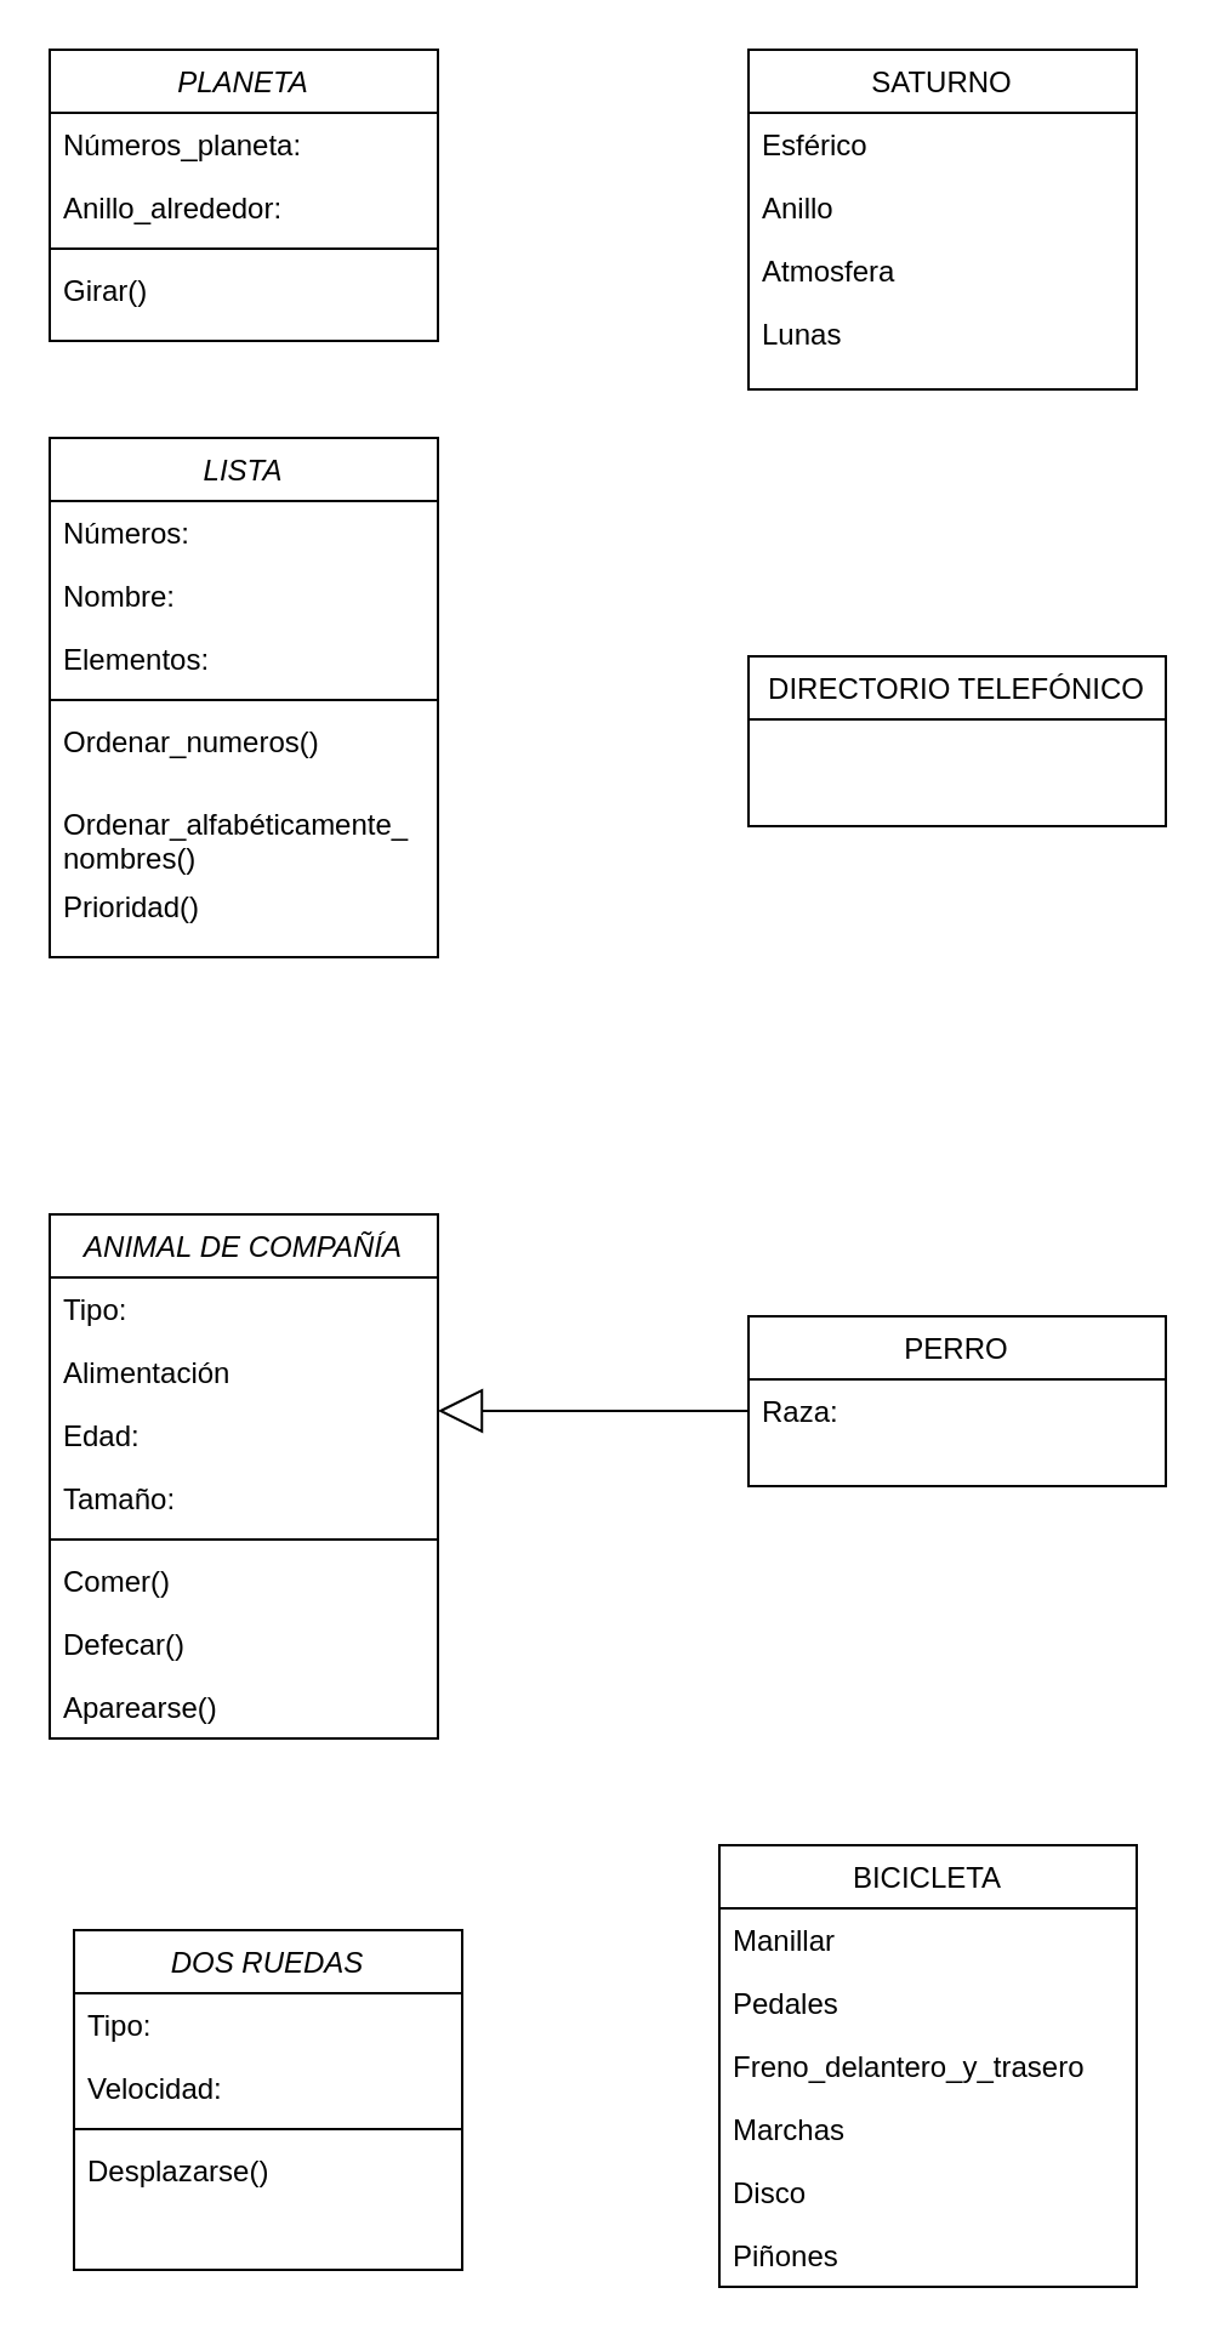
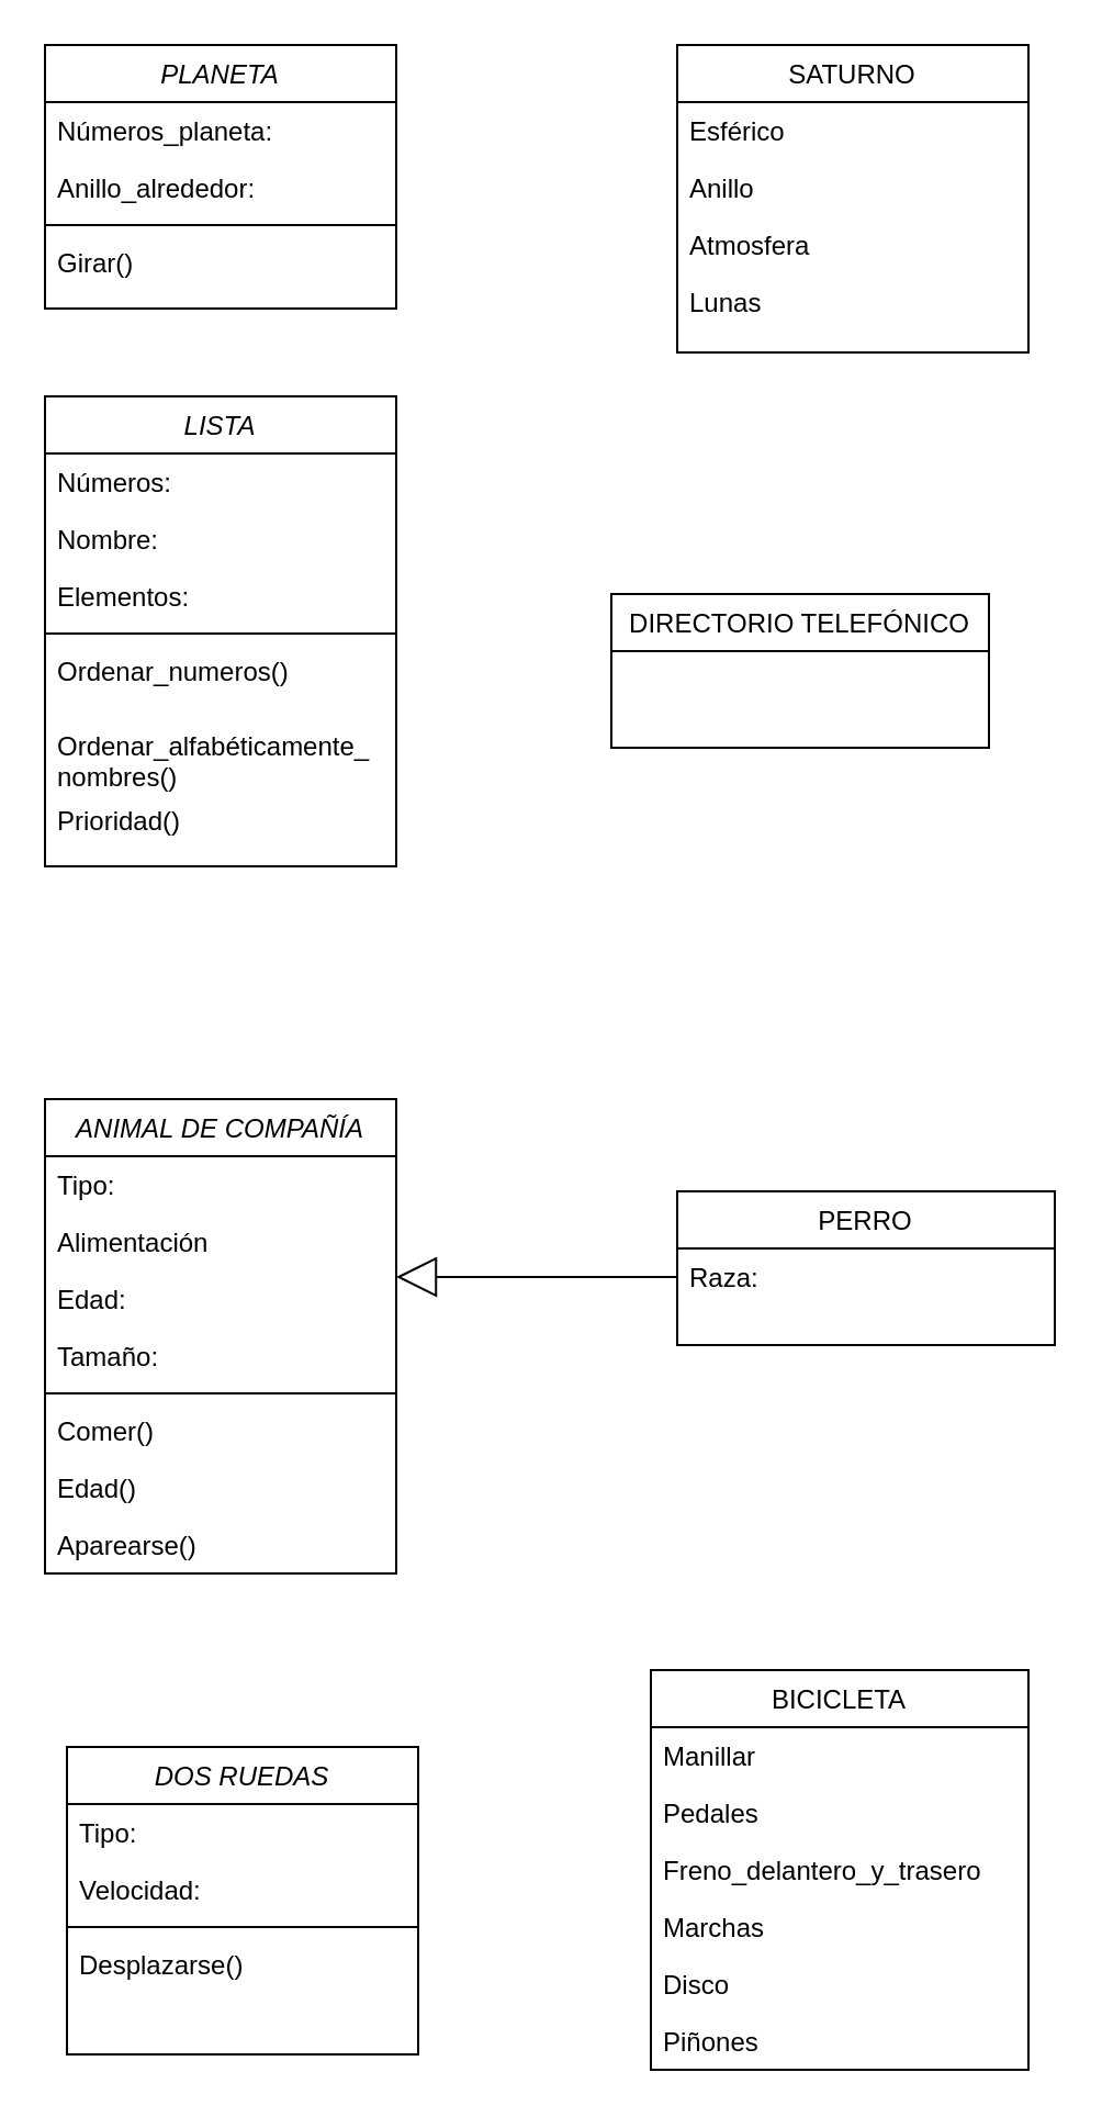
  <mxCell id="0" />
  <mxCell id="1" parent="0" />
  <mxCell id="2" value="PLANETA" style="swimlane;fontStyle=2;align=center;verticalAlign=top;childLayout=stackLayout;horizontal=1;startSize=26;horizontalStack=0;resizeParent=1;resizeLast=0;collapsible=1;marginBottom=0;rounded=0;shadow=0;strokeWidth=1;" parent="1" vertex="1"><mxGeometry x="20" y="20" width="160" height="120" as="geometry"><mxRectangle x="230" y="140" width="160" height="26" as="alternateBounds" /></mxGeometry></mxCell>
  <mxCell id="3" value="Números_planeta:" style="text;align=left;verticalAlign=top;spacingLeft=4;spacingRight=4;overflow=hidden;rotatable=0;points=[[0,0.5],[1,0.5]];portConstraint=eastwest;" parent="2" vertex="1"><mxGeometry y="26" width="160" height="26" as="geometry" /></mxCell>
  <mxCell id="4" value="Anillo_alrededor:" style="text;align=left;verticalAlign=top;spacingLeft=4;spacingRight=4;overflow=hidden;rotatable=0;points=[[0,0.5],[1,0.5]];portConstraint=eastwest;rounded=0;shadow=0;html=0;" parent="2" vertex="1"><mxGeometry y="52" width="160" height="26" as="geometry" /></mxCell>
  <mxCell id="5" value="" style="line;html=1;strokeWidth=1;align=left;verticalAlign=middle;spacingTop=-1;spacingLeft=3;spacingRight=3;rotatable=0;labelPosition=right;points=[];portConstraint=eastwest;" parent="2" vertex="1"><mxGeometry y="78" width="160" height="8" as="geometry" /></mxCell>
  <mxCell id="6" value="Girar()" style="text;align=left;verticalAlign=top;spacingLeft=4;spacingRight=4;overflow=hidden;rotatable=0;points=[[0,0.5],[1,0.5]];portConstraint=eastwest;" parent="2" vertex="1"><mxGeometry y="86" width="160" height="26" as="geometry" /></mxCell>
  <mxCell id="7" value="SATURNO" style="swimlane;fontStyle=0;align=center;verticalAlign=top;childLayout=stackLayout;horizontal=1;startSize=26;horizontalStack=0;resizeParent=1;resizeLast=0;collapsible=1;marginBottom=0;rounded=0;shadow=0;strokeWidth=1;" parent="1" vertex="1"><mxGeometry x="308" y="20" width="160" height="140" as="geometry"><mxRectangle x="550" y="140" width="160" height="26" as="alternateBounds" /></mxGeometry></mxCell>
  <mxCell id="8" value="Esférico" style="text;align=left;verticalAlign=top;spacingLeft=4;spacingRight=4;overflow=hidden;rotatable=0;points=[[0,0.5],[1,0.5]];portConstraint=eastwest;" parent="7" vertex="1"><mxGeometry y="26" width="160" height="26" as="geometry" /></mxCell>
  <mxCell id="9" value="Anillo " style="text;align=left;verticalAlign=top;spacingLeft=4;spacingRight=4;overflow=hidden;rotatable=0;points=[[0,0.5],[1,0.5]];portConstraint=eastwest;rounded=0;shadow=0;html=0;" parent="7" vertex="1"><mxGeometry y="52" width="160" height="26" as="geometry" /></mxCell>
  <mxCell id="10" value="Atmosfera" style="text;align=left;verticalAlign=top;spacingLeft=4;spacingRight=4;overflow=hidden;rotatable=0;points=[[0,0.5],[1,0.5]];portConstraint=eastwest;rounded=0;shadow=0;html=0;" parent="7" vertex="1"><mxGeometry y="78" width="160" height="26" as="geometry" /></mxCell>
  <mxCell id="11" value="Lunas" style="text;align=left;verticalAlign=top;spacingLeft=4;spacingRight=4;overflow=hidden;rotatable=0;points=[[0,0.5],[1,0.5]];portConstraint=eastwest;rounded=0;shadow=0;html=0;" parent="7" vertex="1"><mxGeometry y="104" width="160" height="26" as="geometry" /></mxCell>
  <mxCell id="12" value="LISTA" style="swimlane;fontStyle=2;align=center;verticalAlign=top;childLayout=stackLayout;horizontal=1;startSize=26;horizontalStack=0;resizeParent=1;resizeLast=0;collapsible=1;marginBottom=0;rounded=0;shadow=0;strokeWidth=1;" vertex="1" parent="1"><mxGeometry x="20" y="180" width="160" height="214" as="geometry"><mxRectangle x="230" y="140" width="160" height="26" as="alternateBounds" /></mxGeometry></mxCell>
  <mxCell id="13" value="Números:" style="text;align=left;verticalAlign=top;spacingLeft=4;spacingRight=4;overflow=hidden;rotatable=0;points=[[0,0.5],[1,0.5]];portConstraint=eastwest;" vertex="1" parent="12"><mxGeometry y="26" width="160" height="26" as="geometry" /></mxCell>
  <mxCell id="14" value="Nombre:" style="text;align=left;verticalAlign=top;spacingLeft=4;spacingRight=4;overflow=hidden;rotatable=0;points=[[0,0.5],[1,0.5]];portConstraint=eastwest;rounded=0;shadow=0;html=0;" vertex="1" parent="12"><mxGeometry y="52" width="160" height="26" as="geometry" /></mxCell>
  <mxCell id="15" value="Elementos:" style="text;align=left;verticalAlign=top;spacingLeft=4;spacingRight=4;overflow=hidden;rotatable=0;points=[[0,0.5],[1,0.5]];portConstraint=eastwest;rounded=0;shadow=0;html=0;" vertex="1" parent="12"><mxGeometry y="78" width="160" height="26" as="geometry" /></mxCell>
  <mxCell id="16" value="" style="line;html=1;strokeWidth=1;align=left;verticalAlign=middle;spacingTop=-1;spacingLeft=3;spacingRight=3;rotatable=0;labelPosition=right;points=[];portConstraint=eastwest;" vertex="1" parent="12"><mxGeometry y="104" width="160" height="8" as="geometry" /></mxCell>
  <mxCell id="17" value="Ordenar_numeros()" style="text;align=left;verticalAlign=top;spacingLeft=4;spacingRight=4;overflow=hidden;rotatable=0;points=[[0,0.5],[1,0.5]];portConstraint=eastwest;" vertex="1" parent="12"><mxGeometry y="112" width="160" height="34" as="geometry" /></mxCell>
  <mxCell id="18" value="Ordenar_alfabéticamente_&#10;nombres()&#10;" style="text;align=left;verticalAlign=top;spacingLeft=4;spacingRight=4;overflow=hidden;rotatable=0;points=[[0,0.5],[1,0.5]];portConstraint=eastwest;" vertex="1" parent="12"><mxGeometry y="146" width="160" height="34" as="geometry" /></mxCell>
  <mxCell id="19" value="Prioridad()" style="text;align=left;verticalAlign=top;spacingLeft=4;spacingRight=4;overflow=hidden;rotatable=0;points=[[0,0.5],[1,0.5]];portConstraint=eastwest;" vertex="1" parent="12"><mxGeometry y="180" width="160" height="34" as="geometry" /></mxCell>
- <mxCell id="20" value="DIRECTORIO TELEFÓNICO" style="swimlane;fontStyle=0;align=center;verticalAlign=top;childLayout=stackLayout;horizontal=1;startSize=26;horizontalStack=0;resizeParent=1;resizeLast=0;collapsible=1;marginBottom=0;rounded=0;shadow=0;strokeWidth=1;" vertex="1" parent="1"><mxGeometry x="308" y="270" width="172" height="70" as="geometry"><mxRectangle x="550" y="140" width="160" height="26" as="alternateBounds" /></mxGeometry></mxCell>
+ <mxCell id="20" value="DIRECTORIO TELEFÓNICO" style="swimlane;fontStyle=0;align=center;verticalAlign=top;childLayout=stackLayout;horizontal=1;startSize=26;horizontalStack=0;resizeParent=1;resizeLast=0;collapsible=1;marginBottom=0;rounded=0;shadow=0;strokeWidth=1;" vertex="1" parent="1"><mxGeometry x="278" y="270" width="172" height="70" as="geometry"><mxRectangle x="550" y="140" width="160" height="26" as="alternateBounds" /></mxGeometry></mxCell>
  <mxCell id="21" value="DOS RUEDAS" style="swimlane;fontStyle=2;align=center;verticalAlign=top;childLayout=stackLayout;horizontal=1;startSize=26;horizontalStack=0;resizeParent=1;resizeLast=0;collapsible=1;marginBottom=0;rounded=0;shadow=0;strokeWidth=1;" vertex="1" parent="1"><mxGeometry x="30" y="795" width="160" height="140" as="geometry"><mxRectangle x="230" y="140" width="160" height="26" as="alternateBounds" /></mxGeometry></mxCell>
  <mxCell id="22" value="Tipo:" style="text;align=left;verticalAlign=top;spacingLeft=4;spacingRight=4;overflow=hidden;rotatable=0;points=[[0,0.5],[1,0.5]];portConstraint=eastwest;" vertex="1" parent="21"><mxGeometry y="26" width="160" height="26" as="geometry" /></mxCell>
  <mxCell id="23" value="Velocidad:" style="text;align=left;verticalAlign=top;spacingLeft=4;spacingRight=4;overflow=hidden;rotatable=0;points=[[0,0.5],[1,0.5]];portConstraint=eastwest;rounded=0;shadow=0;html=0;" vertex="1" parent="21"><mxGeometry y="52" width="160" height="26" as="geometry" /></mxCell>
  <mxCell id="24" value="" style="line;html=1;strokeWidth=1;align=left;verticalAlign=middle;spacingTop=-1;spacingLeft=3;spacingRight=3;rotatable=0;labelPosition=right;points=[];portConstraint=eastwest;" vertex="1" parent="21"><mxGeometry y="78" width="160" height="8" as="geometry" /></mxCell>
  <mxCell id="25" value="Desplazarse()" style="text;align=left;verticalAlign=top;spacingLeft=4;spacingRight=4;overflow=hidden;rotatable=0;points=[[0,0.5],[1,0.5]];portConstraint=eastwest;rounded=0;shadow=0;html=0;" vertex="1" parent="21"><mxGeometry y="86" width="160" height="26" as="geometry" /></mxCell>
  <mxCell id="26" value="PERRO" style="swimlane;fontStyle=0;align=center;verticalAlign=top;childLayout=stackLayout;horizontal=1;startSize=26;horizontalStack=0;resizeParent=1;resizeLast=0;collapsible=1;marginBottom=0;rounded=0;shadow=0;strokeWidth=1;" vertex="1" parent="1"><mxGeometry x="308" y="542" width="172" height="70" as="geometry"><mxRectangle x="550" y="140" width="160" height="26" as="alternateBounds" /></mxGeometry></mxCell>
  <mxCell id="27" value="Raza:" style="text;align=left;verticalAlign=top;spacingLeft=4;spacingRight=4;overflow=hidden;rotatable=0;points=[[0,0.5],[1,0.5]];portConstraint=eastwest;rounded=0;shadow=0;html=0;" vertex="1" parent="26"><mxGeometry y="26" width="172" height="26" as="geometry" /></mxCell>
  <mxCell id="28" value="" style="endArrow=block;endSize=16;endFill=0;html=1;rounded=0;exitX=0;exitY=0.5;exitDx=0;exitDy=0;" edge="1" parent="1" source="27"><mxGeometry width="160" relative="1" as="geometry"><mxPoint x="318" y="332.5" as="sourcePoint" /><mxPoint x="180" y="581" as="targetPoint" /><Array as="points" /></mxGeometry></mxCell>
  <mxCell id="29" value="ANIMAL DE COMPAÑÍA" style="swimlane;fontStyle=2;align=center;verticalAlign=top;childLayout=stackLayout;horizontal=1;startSize=26;horizontalStack=0;resizeParent=1;resizeLast=0;collapsible=1;marginBottom=0;rounded=0;shadow=0;strokeWidth=1;" vertex="1" parent="1"><mxGeometry x="20" y="500" width="160" height="216" as="geometry"><mxRectangle x="230" y="140" width="160" height="26" as="alternateBounds" /></mxGeometry></mxCell>
  <mxCell id="30" value="Tipo:" style="text;align=left;verticalAlign=top;spacingLeft=4;spacingRight=4;overflow=hidden;rotatable=0;points=[[0,0.5],[1,0.5]];portConstraint=eastwest;" vertex="1" parent="29"><mxGeometry y="26" width="160" height="26" as="geometry" /></mxCell>
  <mxCell id="31" value="Alimentación" style="text;align=left;verticalAlign=top;spacingLeft=4;spacingRight=4;overflow=hidden;rotatable=0;points=[[0,0.5],[1,0.5]];portConstraint=eastwest;rounded=0;shadow=0;html=0;" vertex="1" parent="29"><mxGeometry y="52" width="160" height="26" as="geometry" /></mxCell>
  <mxCell id="32" value="Edad:" style="text;align=left;verticalAlign=top;spacingLeft=4;spacingRight=4;overflow=hidden;rotatable=0;points=[[0,0.5],[1,0.5]];portConstraint=eastwest;rounded=0;shadow=0;html=0;" vertex="1" parent="29"><mxGeometry y="78" width="160" height="26" as="geometry" /></mxCell>
  <mxCell id="33" value="Tamaño:" style="text;align=left;verticalAlign=top;spacingLeft=4;spacingRight=4;overflow=hidden;rotatable=0;points=[[0,0.5],[1,0.5]];portConstraint=eastwest;rounded=0;shadow=0;html=0;" vertex="1" parent="29"><mxGeometry y="104" width="160" height="26" as="geometry" /></mxCell>
  <mxCell id="34" value="" style="line;html=1;strokeWidth=1;align=left;verticalAlign=middle;spacingTop=-1;spacingLeft=3;spacingRight=3;rotatable=0;labelPosition=right;points=[];portConstraint=eastwest;" vertex="1" parent="29"><mxGeometry y="130" width="160" height="8" as="geometry" /></mxCell>
  <mxCell id="35" value="Comer()" style="text;align=left;verticalAlign=top;spacingLeft=4;spacingRight=4;overflow=hidden;rotatable=0;points=[[0,0.5],[1,0.5]];portConstraint=eastwest;rounded=0;shadow=0;html=0;" vertex="1" parent="29"><mxGeometry y="138" width="160" height="26" as="geometry" /></mxCell>
- <mxCell id="36" value="Defecar()" style="text;align=left;verticalAlign=top;spacingLeft=4;spacingRight=4;overflow=hidden;rotatable=0;points=[[0,0.5],[1,0.5]];portConstraint=eastwest;rounded=0;shadow=0;html=0;" vertex="1" parent="29"><mxGeometry y="164" width="160" height="26" as="geometry" /></mxCell>
+ <mxCell id="36" value="Edad()" style="text;align=left;verticalAlign=top;spacingLeft=4;spacingRight=4;overflow=hidden;rotatable=0;points=[[0,0.5],[1,0.5]];portConstraint=eastwest;rounded=0;shadow=0;html=0;" vertex="1" parent="29"><mxGeometry y="164" width="160" height="26" as="geometry" /></mxCell>
  <mxCell id="37" value="Aparearse()" style="text;align=left;verticalAlign=top;spacingLeft=4;spacingRight=4;overflow=hidden;rotatable=0;points=[[0,0.5],[1,0.5]];portConstraint=eastwest;rounded=0;shadow=0;html=0;" vertex="1" parent="29"><mxGeometry y="190" width="160" height="26" as="geometry" /></mxCell>
  <mxCell id="38" value="BICICLETA" style="swimlane;fontStyle=0;align=center;verticalAlign=top;childLayout=stackLayout;horizontal=1;startSize=26;horizontalStack=0;resizeParent=1;resizeLast=0;collapsible=1;marginBottom=0;rounded=0;shadow=0;strokeWidth=1;" vertex="1" parent="1"><mxGeometry x="296" y="760" width="172" height="182" as="geometry"><mxRectangle x="550" y="140" width="160" height="26" as="alternateBounds" /></mxGeometry></mxCell>
  <mxCell id="39" value="Manillar" style="text;align=left;verticalAlign=top;spacingLeft=4;spacingRight=4;overflow=hidden;rotatable=0;points=[[0,0.5],[1,0.5]];portConstraint=eastwest;rounded=0;shadow=0;html=0;" vertex="1" parent="38"><mxGeometry y="26" width="172" height="26" as="geometry" /></mxCell>
  <mxCell id="40" value="Pedales" style="text;align=left;verticalAlign=top;spacingLeft=4;spacingRight=4;overflow=hidden;rotatable=0;points=[[0,0.5],[1,0.5]];portConstraint=eastwest;rounded=0;shadow=0;html=0;" vertex="1" parent="38"><mxGeometry y="52" width="172" height="26" as="geometry" /></mxCell>
  <mxCell id="41" value="Freno_delantero_y_trasero" style="text;align=left;verticalAlign=top;spacingLeft=4;spacingRight=4;overflow=hidden;rotatable=0;points=[[0,0.5],[1,0.5]];portConstraint=eastwest;rounded=0;shadow=0;html=0;" vertex="1" parent="38"><mxGeometry y="78" width="172" height="26" as="geometry" /></mxCell>
  <mxCell id="42" value="Marchas" style="text;align=left;verticalAlign=top;spacingLeft=4;spacingRight=4;overflow=hidden;rotatable=0;points=[[0,0.5],[1,0.5]];portConstraint=eastwest;rounded=0;shadow=0;html=0;" vertex="1" parent="38"><mxGeometry y="104" width="172" height="26" as="geometry" /></mxCell>
  <mxCell id="43" value="Disco" style="text;align=left;verticalAlign=top;spacingLeft=4;spacingRight=4;overflow=hidden;rotatable=0;points=[[0,0.5],[1,0.5]];portConstraint=eastwest;rounded=0;shadow=0;html=0;" vertex="1" parent="38"><mxGeometry y="130" width="172" height="26" as="geometry" /></mxCell>
  <mxCell id="44" value="Piñones" style="text;align=left;verticalAlign=top;spacingLeft=4;spacingRight=4;overflow=hidden;rotatable=0;points=[[0,0.5],[1,0.5]];portConstraint=eastwest;rounded=0;shadow=0;html=0;" vertex="1" parent="38"><mxGeometry y="156" width="172" height="26" as="geometry" /></mxCell>
